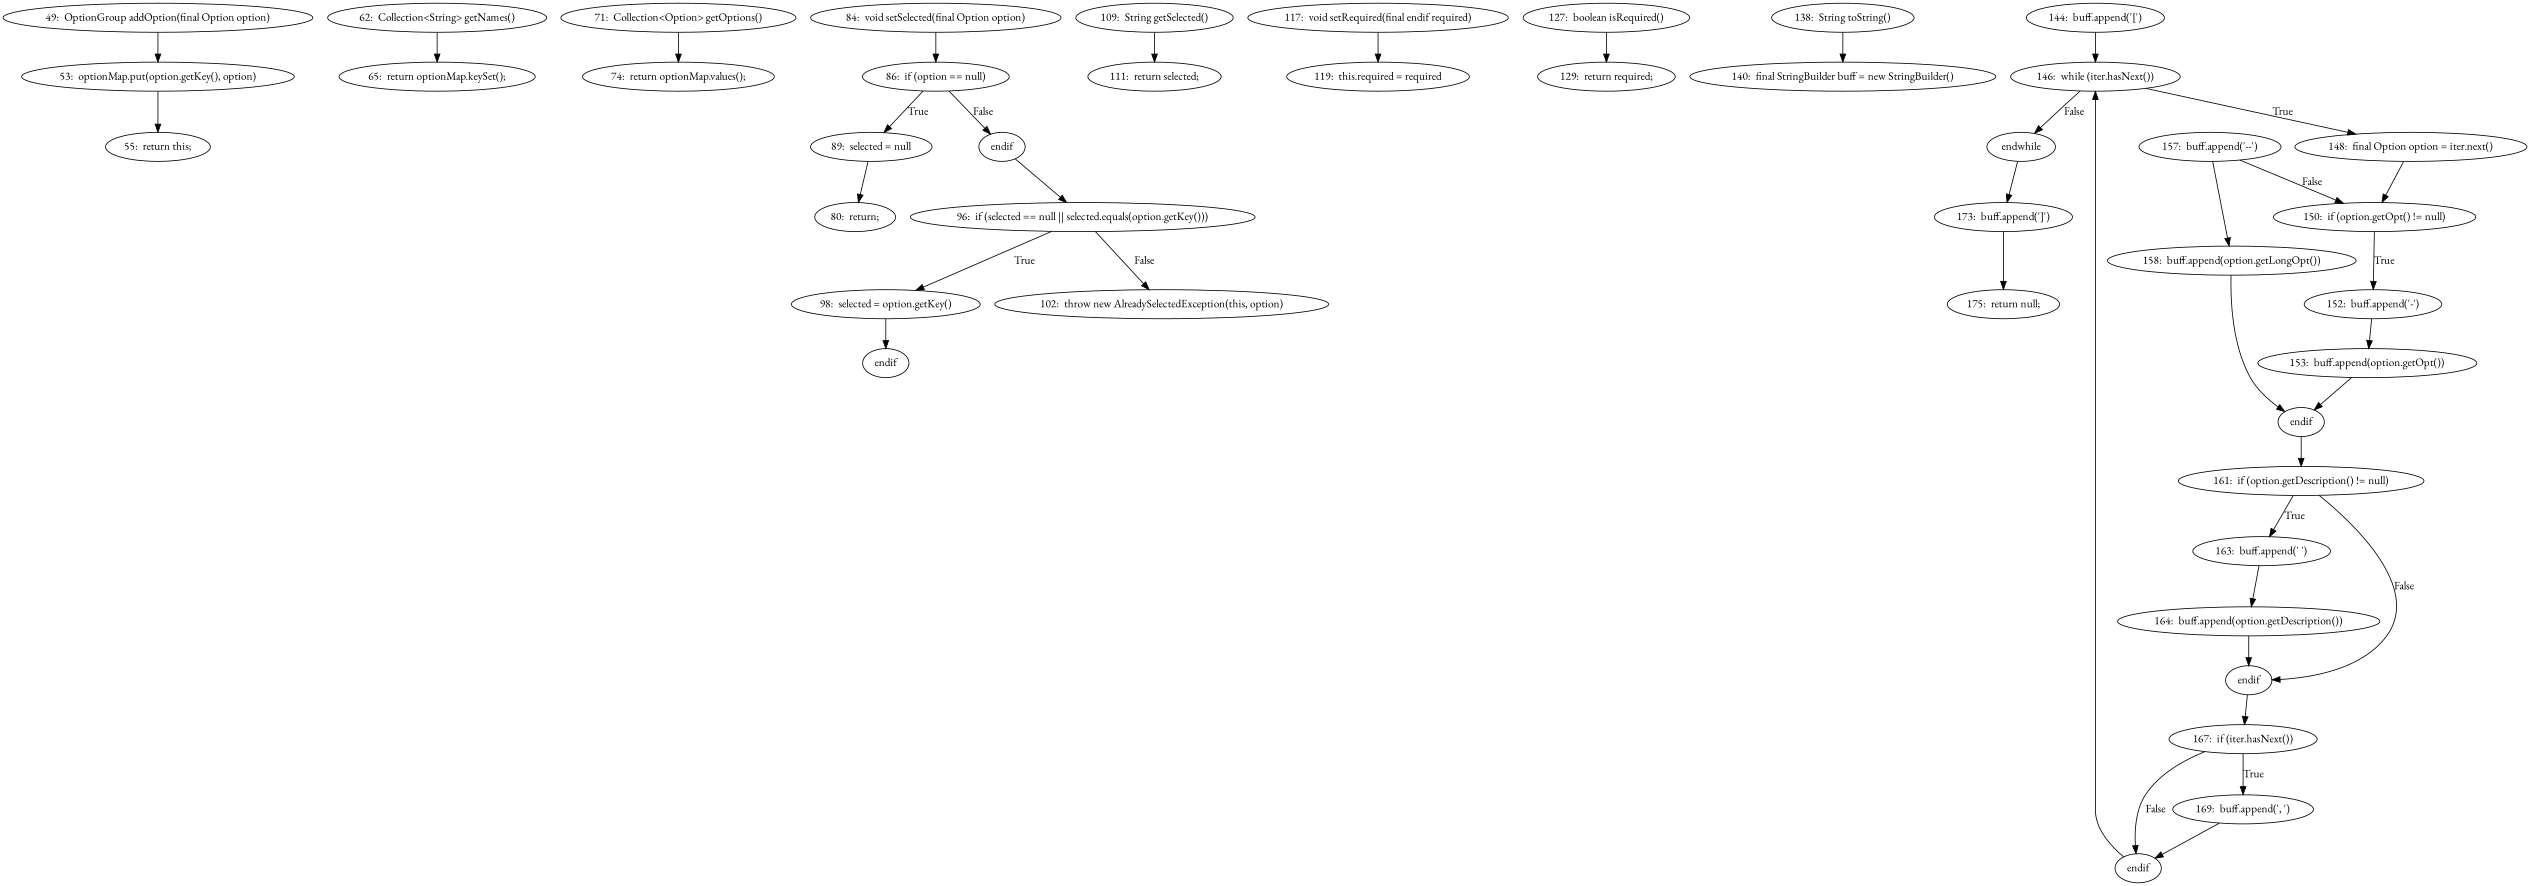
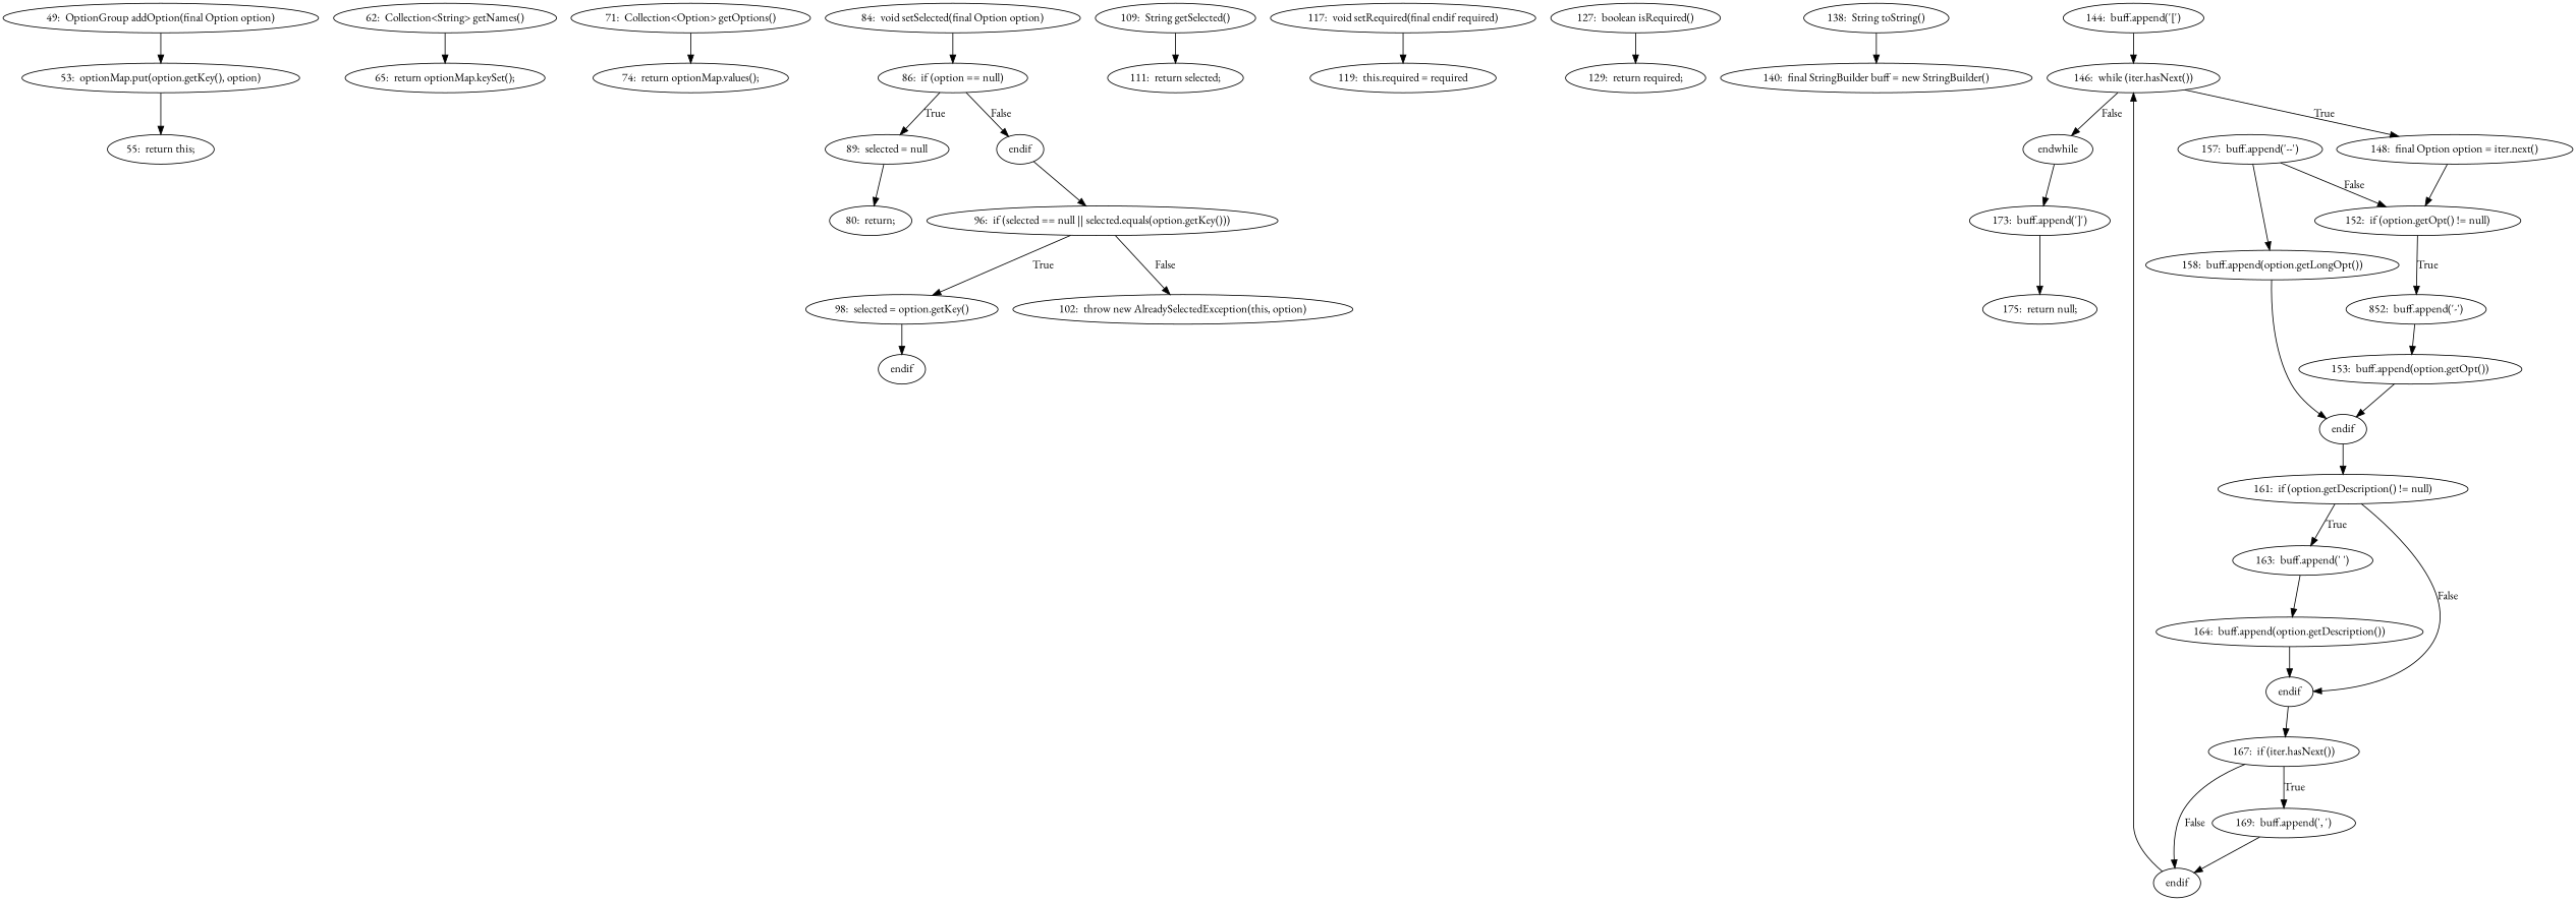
  digraph {
    fontname="EB Garamond"
    node [fontname="EB Garamond"]
    edge [fontname="EB Garamond"]
    n1 [label="49:  OptionGroup addOption(final Option option)"]
    n2 [label="53:  optionMap.put(option.getKey(), option)"]
    n3 [label="55:  return this;"]
    n4 [label="62:  Collection<String> getNames()"]
    n5 [label="65:  return optionMap.keySet();"]
    n6 [label="71:  Collection<Option> getOptions()"]
    n7 [label="74:  return optionMap.values();"]
    n8 [label="84:  void setSelected(final Option option)"]
    n9 [label="86:  if (option == null)"]
    n10 [label="89:  selected = null"]
    n11 [label=endif]
    n12 [label="80:  return;"]
    n13 [label="96:  if (selected == null || selected.equals(option.getKey()))"]
    n14 [label="98:  selected = option.getKey()"]
    n15 [label="102:  throw new AlreadySelectedException(this, option)"]
    n16 [label=endif]
    n17 [label="109:  String getSelected()"]
    n18 [label="111:  return selected;"]
    n19 [label="117:  void setRequired(final endif required)"]
    n20 [label="119:  this.required = required"]
    n21 [label="127:  boolean isRequired()"]
    n22 [label="129:  return required;"]
    n23 [label="138:  String toString()"]
    n24 [label="140:  final StringBuilder buff = new StringBuilder()"]
    n25 [label="144:  buff.append('[')"]
    n26 [label="146:  while (iter.hasNext())"]
    n27 [label=endwhile]
    n28 [label="148:  final Option option = iter.next()"]
    n29 [label="173:  buff.append(']')"]
-   n30 [label="150:  if (option.getOpt() != null)"]
+   n30 [label="152:  if (option.getOpt() != null)"]
    n31 [label="175:  return null;"]
-   n32 [label="152:  buff.append('-')"]
+   n32 [label="852:  buff.append('-')"]
    n33 [label="153:  buff.append(option.getOpt())"]
    n34 [label="157:  buff.append('--')"]
    n35 [label="158:  buff.append(option.getLongOpt())"]
    n36 [label=endif]
    n37 [label="161:  if (option.getDescription() != null)"]
    n38 [label="163:  buff.append(' ')"]
    n39 [label=endif]
    n40 [label="164:  buff.append(option.getDescription())"]
    n41 [label="167:  if (iter.hasNext())"]
    n42 [label="169:  buff.append(', ')"]
    n43 [label=endif]
    n1 -> n2
    n2 -> n3
    n4 -> n5
    n6 -> n7
    n8 -> n9
    n9 -> n10 [label=True]
    n9 -> n11 [label=False]
    n10 -> n12
    n11 -> n13
    n13 -> n14 [label=True]
    n13 -> n15 [label=False]
    n14 -> n16
    n17 -> n18
    n19 -> n20
    n21 -> n22
    n23 -> n24
    n25 -> n26
    n26 -> n27 [label=False]
    n26 -> n28 [label=True]
    n27 -> n29
    n28 -> n30
    n29 -> n31
    n30 -> n32 [label=True]
    n32 -> n33
    n33 -> n36
    n34 -> n30 [label=False]
    n34 -> n35
    n35 -> n36
    n36 -> n37
    n37 -> n38 [label=True]
    n37 -> n39 [label=False]
    n38 -> n40
    n39 -> n41
    n40 -> n39
    n41 -> n42 [label=True]
    n41 -> n43 [label=False]
    n42 -> n43
    n43 -> n26
  }
